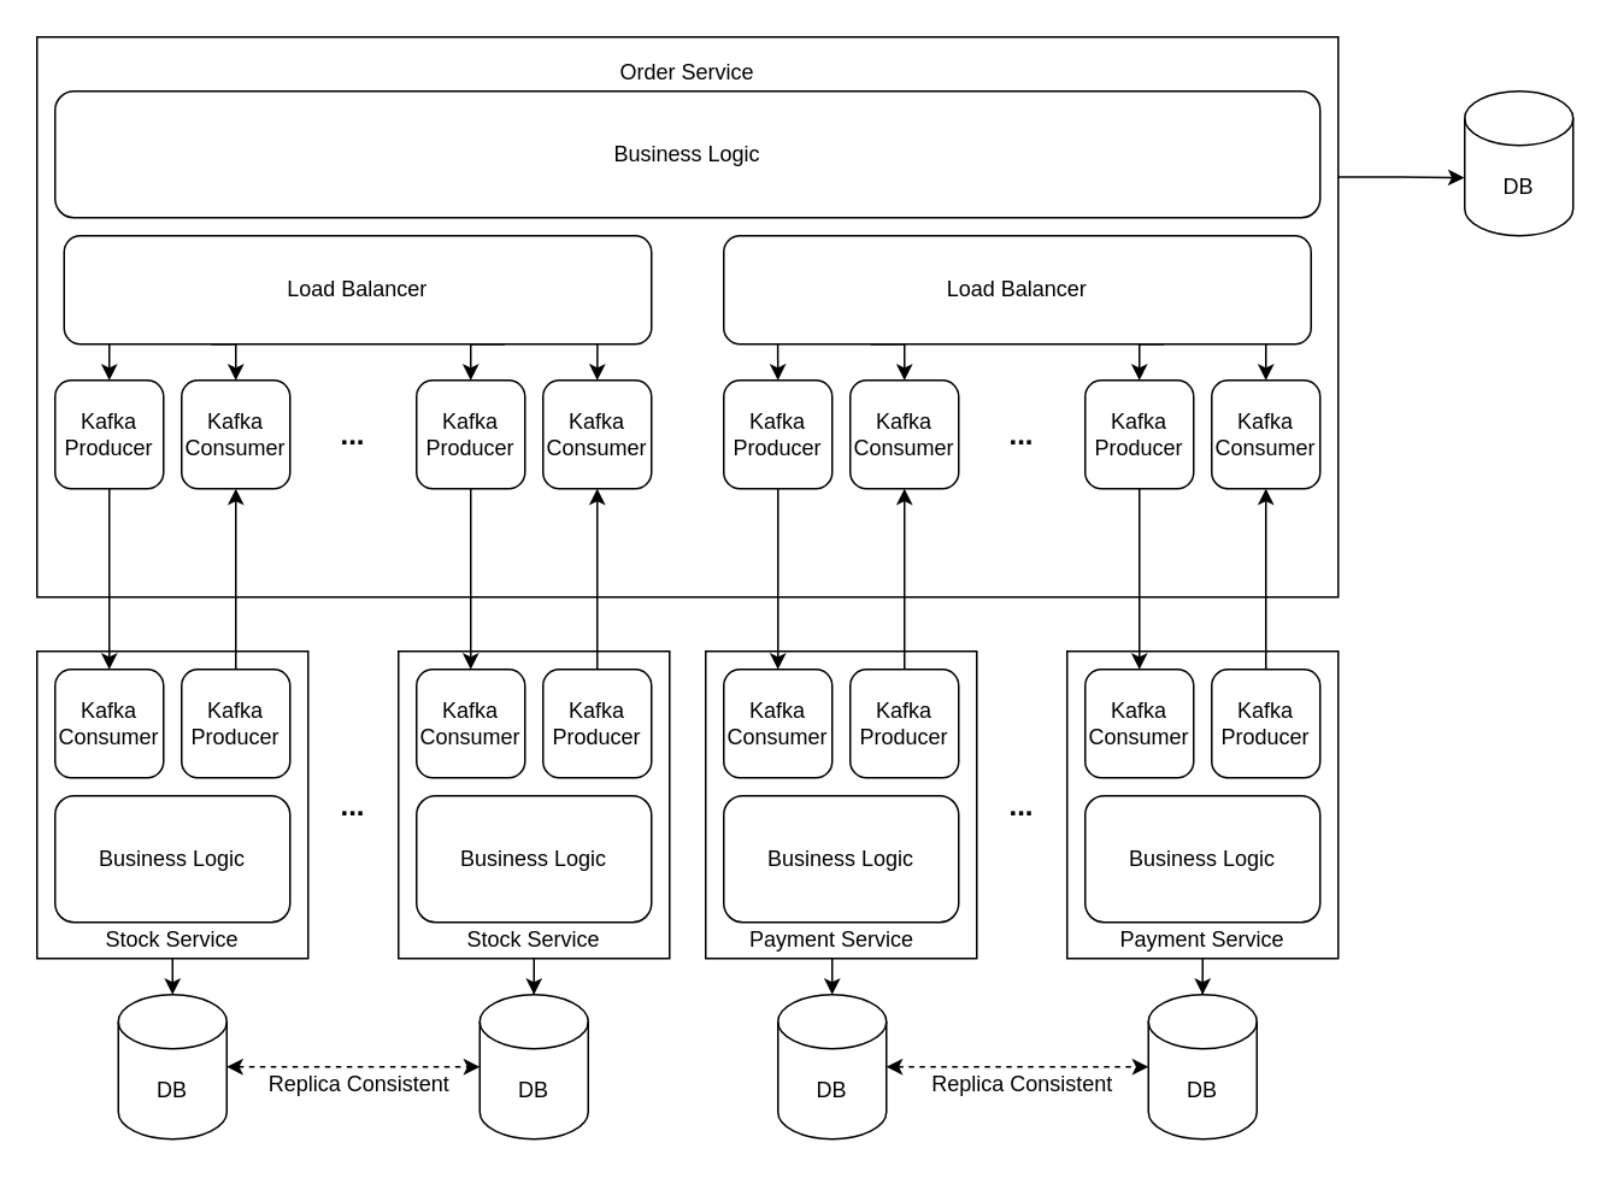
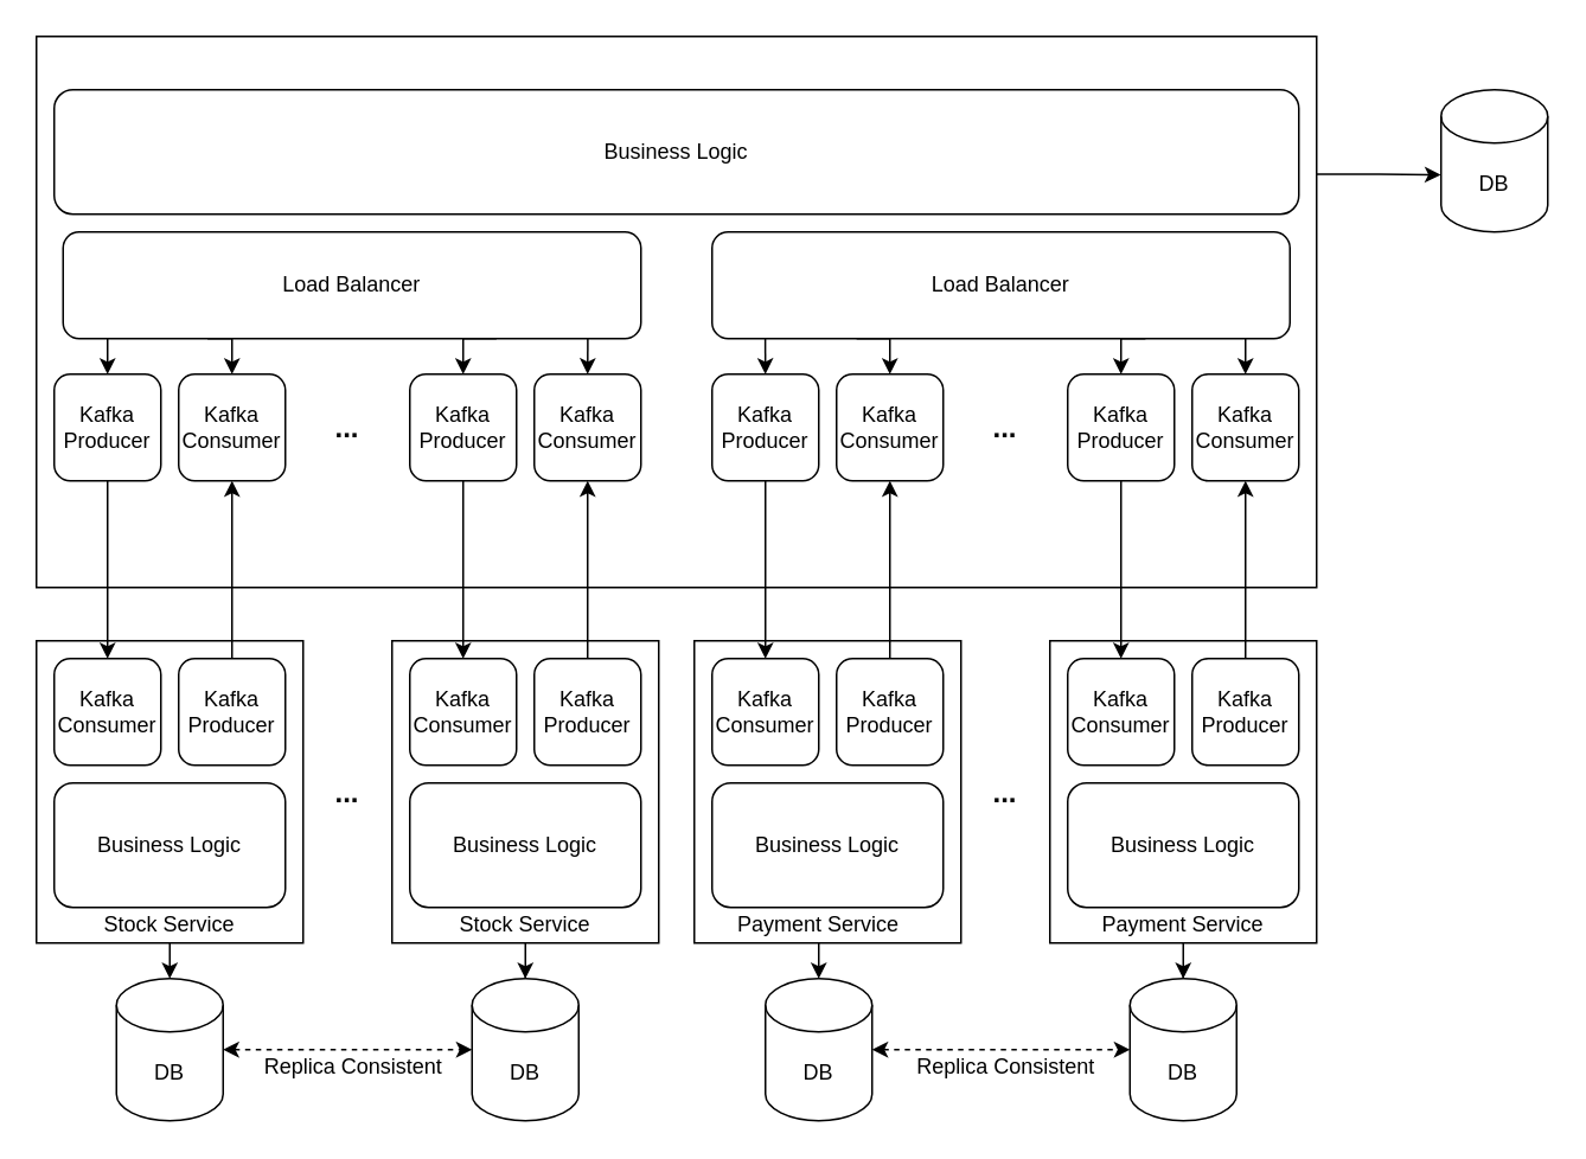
  <mxCell id="0" />
  <mxCell id="1" parent="0" />
  <mxCell id="2" style="edgeStyle=orthogonalEdgeStyle;rounded=0;orthogonalLoop=1;jettySize=auto;html=1;exitX=1;exitY=0.25;exitDx=0;exitDy=0;entryX=-0.003;entryY=0.598;entryDx=0;entryDy=0;entryPerimeter=0;fontSize=12;startArrow=none;startFill=0;" edge="1" parent="1" source="3" target="68"><mxGeometry relative="1" as="geometry" /></mxCell>
  <mxCell id="3" value="&lt;br&gt;" style="rounded=0;whiteSpace=wrap;html=1;align=center;" vertex="1" parent="1"><mxGeometry x="20" y="20" width="720" height="310" as="geometry" /></mxCell>
  <mxCell id="4" value="Business Logic" style="rounded=1;whiteSpace=wrap;html=1;" vertex="1" parent="1"><mxGeometry x="30" y="50" width="700" height="70" as="geometry" /></mxCell>
- <mxCell id="5" value="Order Service" style="text;html=1;strokeColor=none;fillColor=none;align=center;verticalAlign=middle;whiteSpace=wrap;rounded=0;" vertex="1" parent="1"><mxGeometry x="330" y="30" width="100" height="20" as="geometry" /></mxCell>
  <mxCell id="6" value="Kafka Producer" style="rounded=1;whiteSpace=wrap;html=1;" vertex="1" parent="1"><mxGeometry x="230" y="210" width="60" height="60" as="geometry" /></mxCell>
  <mxCell id="7" value="Kafka Consumer" style="rounded=1;whiteSpace=wrap;html=1;" vertex="1" parent="1"><mxGeometry x="470" y="210" width="60" height="60" as="geometry" /></mxCell>
  <mxCell id="8" value="Kafka Consumer" style="rounded=1;whiteSpace=wrap;html=1;" vertex="1" parent="1"><mxGeometry x="300" y="210" width="60" height="60" as="geometry" /></mxCell>
  <mxCell id="9" value="Kafka Producer" style="rounded=1;whiteSpace=wrap;html=1;" vertex="1" parent="1"><mxGeometry x="400" y="210" width="60" height="60" as="geometry" /></mxCell>
  <mxCell id="10" value="&lt;br&gt;" style="rounded=0;whiteSpace=wrap;html=1;align=center;" vertex="1" parent="1"><mxGeometry x="220" y="360" width="150" height="170" as="geometry" /></mxCell>
  <mxCell id="11" value="Business Logic" style="rounded=1;whiteSpace=wrap;html=1;" vertex="1" parent="1"><mxGeometry x="230" y="440" width="130" height="70" as="geometry" /></mxCell>
  <mxCell id="12" style="edgeStyle=orthogonalEdgeStyle;rounded=0;orthogonalLoop=1;jettySize=auto;html=1;exitX=0.5;exitY=1;exitDx=0;exitDy=0;fontSize=12;startArrow=none;startFill=0;" edge="1" parent="1" source="13" target="65"><mxGeometry relative="1" as="geometry" /></mxCell>
  <mxCell id="13" value="Stock Service" style="text;html=1;strokeColor=none;fillColor=none;align=center;verticalAlign=middle;whiteSpace=wrap;rounded=0;" vertex="1" parent="1"><mxGeometry x="245" y="510" width="100" height="20" as="geometry" /></mxCell>
  <mxCell id="14" style="edgeStyle=orthogonalEdgeStyle;rounded=0;orthogonalLoop=1;jettySize=auto;html=1;exitX=0.5;exitY=0;exitDx=0;exitDy=0;entryX=0.5;entryY=1;entryDx=0;entryDy=0;startArrow=none;startFill=0;" edge="1" parent="1" source="15" target="8"><mxGeometry relative="1" as="geometry" /></mxCell>
  <mxCell id="15" value="Kafka Producer" style="rounded=1;whiteSpace=wrap;html=1;" vertex="1" parent="1"><mxGeometry x="300" y="370" width="60" height="60" as="geometry" /></mxCell>
  <mxCell id="16" value="Kafka Consumer" style="rounded=1;whiteSpace=wrap;html=1;" vertex="1" parent="1"><mxGeometry x="230" y="370" width="60" height="60" as="geometry" /></mxCell>
  <mxCell id="17" value="&lt;br&gt;" style="rounded=0;whiteSpace=wrap;html=1;align=center;" vertex="1" parent="1"><mxGeometry x="390" y="360" width="150" height="170" as="geometry" /></mxCell>
  <mxCell id="18" value="Business Logic" style="rounded=1;whiteSpace=wrap;html=1;" vertex="1" parent="1"><mxGeometry x="400" y="440" width="130" height="70" as="geometry" /></mxCell>
  <mxCell id="19" style="edgeStyle=orthogonalEdgeStyle;rounded=0;orthogonalLoop=1;jettySize=auto;html=1;exitX=0.5;exitY=1;exitDx=0;exitDy=0;entryX=0.5;entryY=0;entryDx=0;entryDy=0;entryPerimeter=0;fontSize=12;startArrow=none;startFill=0;" edge="1" parent="1" source="20" target="64"><mxGeometry relative="1" as="geometry" /></mxCell>
  <mxCell id="20" value="Payment Service" style="text;html=1;strokeColor=none;fillColor=none;align=center;verticalAlign=middle;whiteSpace=wrap;rounded=0;" vertex="1" parent="1"><mxGeometry x="410" y="510" width="100" height="20" as="geometry" /></mxCell>
  <mxCell id="21" style="edgeStyle=orthogonalEdgeStyle;rounded=0;orthogonalLoop=1;jettySize=auto;html=1;exitX=0.5;exitY=0;exitDx=0;exitDy=0;entryX=0.5;entryY=1;entryDx=0;entryDy=0;startArrow=none;startFill=0;" edge="1" parent="1" source="22" target="7"><mxGeometry relative="1" as="geometry" /></mxCell>
  <mxCell id="22" value="Kafka Producer" style="rounded=1;whiteSpace=wrap;html=1;" vertex="1" parent="1"><mxGeometry x="470" y="370" width="60" height="60" as="geometry" /></mxCell>
  <mxCell id="23" value="Kafka Consumer" style="rounded=1;whiteSpace=wrap;html=1;" vertex="1" parent="1"><mxGeometry x="400" y="370" width="60" height="60" as="geometry" /></mxCell>
  <mxCell id="24" style="edgeStyle=orthogonalEdgeStyle;rounded=0;orthogonalLoop=1;jettySize=auto;html=1;exitX=0.5;exitY=1;exitDx=0;exitDy=0;entryX=0.5;entryY=0;entryDx=0;entryDy=0;startArrow=none;startFill=0;" edge="1" parent="1" source="6" target="16"><mxGeometry relative="1" as="geometry" /></mxCell>
  <mxCell id="25" style="edgeStyle=orthogonalEdgeStyle;rounded=0;orthogonalLoop=1;jettySize=auto;html=1;exitX=0.5;exitY=1;exitDx=0;exitDy=0;entryX=0.5;entryY=0;entryDx=0;entryDy=0;startArrow=none;startFill=0;" edge="1" parent="1" source="9" target="23"><mxGeometry relative="1" as="geometry" /></mxCell>
  <mxCell id="26" value="&lt;br&gt;" style="rounded=0;whiteSpace=wrap;html=1;align=center;" vertex="1" parent="1"><mxGeometry x="590" y="360" width="150" height="170" as="geometry" /></mxCell>
  <mxCell id="27" value="Business Logic" style="rounded=1;whiteSpace=wrap;html=1;" vertex="1" parent="1"><mxGeometry x="600" y="440" width="130" height="70" as="geometry" /></mxCell>
  <mxCell id="28" style="edgeStyle=orthogonalEdgeStyle;rounded=0;orthogonalLoop=1;jettySize=auto;html=1;exitX=0.5;exitY=1;exitDx=0;exitDy=0;fontSize=12;startArrow=none;startFill=0;" edge="1" parent="1" source="29" target="62"><mxGeometry relative="1" as="geometry" /></mxCell>
  <mxCell id="29" value="Payment Service" style="text;html=1;strokeColor=none;fillColor=none;align=center;verticalAlign=middle;whiteSpace=wrap;rounded=0;" vertex="1" parent="1"><mxGeometry x="615" y="510" width="100" height="20" as="geometry" /></mxCell>
  <mxCell id="30" style="edgeStyle=orthogonalEdgeStyle;rounded=0;orthogonalLoop=1;jettySize=auto;html=1;exitX=0.5;exitY=0;exitDx=0;exitDy=0;entryX=0.5;entryY=1;entryDx=0;entryDy=0;startArrow=none;startFill=0;" edge="1" parent="1" source="31" target="45"><mxGeometry relative="1" as="geometry" /></mxCell>
  <mxCell id="31" value="Kafka Producer" style="rounded=1;whiteSpace=wrap;html=1;" vertex="1" parent="1"><mxGeometry x="670" y="370" width="60" height="60" as="geometry" /></mxCell>
  <mxCell id="32" value="Kafka Consumer" style="rounded=1;whiteSpace=wrap;html=1;" vertex="1" parent="1"><mxGeometry x="600" y="370" width="60" height="60" as="geometry" /></mxCell>
  <mxCell id="33" value="&lt;br&gt;" style="rounded=0;whiteSpace=wrap;html=1;align=center;" vertex="1" parent="1"><mxGeometry x="20" y="360" width="150" height="170" as="geometry" /></mxCell>
  <mxCell id="34" value="Business Logic" style="rounded=1;whiteSpace=wrap;html=1;" vertex="1" parent="1"><mxGeometry x="30" y="440" width="130" height="70" as="geometry" /></mxCell>
  <mxCell id="35" style="edgeStyle=orthogonalEdgeStyle;rounded=0;orthogonalLoop=1;jettySize=auto;html=1;exitX=0.5;exitY=1;exitDx=0;exitDy=0;entryX=0.5;entryY=0;entryDx=0;entryDy=0;entryPerimeter=0;fontSize=12;startArrow=none;startFill=0;" edge="1" parent="1" source="36" target="61"><mxGeometry relative="1" as="geometry" /></mxCell>
  <mxCell id="36" value="Stock Service" style="text;html=1;strokeColor=none;fillColor=none;align=center;verticalAlign=middle;whiteSpace=wrap;rounded=0;" vertex="1" parent="1"><mxGeometry x="45" y="510" width="100" height="20" as="geometry" /></mxCell>
  <mxCell id="37" style="edgeStyle=orthogonalEdgeStyle;rounded=0;orthogonalLoop=1;jettySize=auto;html=1;exitX=0.5;exitY=0;exitDx=0;exitDy=0;entryX=0.5;entryY=1;entryDx=0;entryDy=0;startArrow=none;startFill=0;" edge="1" parent="1" source="38" target="42"><mxGeometry relative="1" as="geometry" /></mxCell>
  <mxCell id="38" value="Kafka Producer" style="rounded=1;whiteSpace=wrap;html=1;" vertex="1" parent="1"><mxGeometry x="100" y="370" width="60" height="60" as="geometry" /></mxCell>
  <mxCell id="39" value="Kafka Consumer" style="rounded=1;whiteSpace=wrap;html=1;" vertex="1" parent="1"><mxGeometry x="30" y="370" width="60" height="60" as="geometry" /></mxCell>
  <mxCell id="40" style="edgeStyle=orthogonalEdgeStyle;rounded=0;orthogonalLoop=1;jettySize=auto;html=1;exitX=0.5;exitY=1;exitDx=0;exitDy=0;entryX=0.5;entryY=0;entryDx=0;entryDy=0;startArrow=none;startFill=0;" edge="1" parent="1" source="41" target="39"><mxGeometry relative="1" as="geometry" /></mxCell>
  <mxCell id="41" value="Kafka Producer" style="rounded=1;whiteSpace=wrap;html=1;" vertex="1" parent="1"><mxGeometry x="30" y="210" width="60" height="60" as="geometry" /></mxCell>
  <mxCell id="42" value="Kafka Consumer" style="rounded=1;whiteSpace=wrap;html=1;" vertex="1" parent="1"><mxGeometry x="100" y="210" width="60" height="60" as="geometry" /></mxCell>
  <mxCell id="43" style="edgeStyle=orthogonalEdgeStyle;rounded=0;orthogonalLoop=1;jettySize=auto;html=1;exitX=0.5;exitY=1;exitDx=0;exitDy=0;entryX=0.5;entryY=0;entryDx=0;entryDy=0;startArrow=none;startFill=0;" edge="1" parent="1" source="44" target="32"><mxGeometry relative="1" as="geometry" /></mxCell>
  <mxCell id="44" value="Kafka Producer" style="rounded=1;whiteSpace=wrap;html=1;" vertex="1" parent="1"><mxGeometry x="600" y="210" width="60" height="60" as="geometry" /></mxCell>
  <mxCell id="45" value="Kafka Consumer" style="rounded=1;whiteSpace=wrap;html=1;" vertex="1" parent="1"><mxGeometry x="670" y="210" width="60" height="60" as="geometry" /></mxCell>
  <mxCell id="46" value="..." style="text;html=1;strokeColor=none;fillColor=none;align=center;verticalAlign=middle;whiteSpace=wrap;rounded=0;fontSize=16;fontStyle=1" vertex="1" parent="1"><mxGeometry x="160" y="225" width="70" height="30" as="geometry" /></mxCell>
  <mxCell id="47" value="..." style="text;html=1;strokeColor=none;fillColor=none;align=center;verticalAlign=middle;whiteSpace=wrap;rounded=0;fontSize=16;fontStyle=1" vertex="1" parent="1"><mxGeometry x="160" y="430" width="70" height="30" as="geometry" /></mxCell>
  <mxCell id="48" value="..." style="text;html=1;strokeColor=none;fillColor=none;align=center;verticalAlign=middle;whiteSpace=wrap;rounded=0;fontSize=16;fontStyle=1" vertex="1" parent="1"><mxGeometry x="530" y="430" width="70" height="30" as="geometry" /></mxCell>
  <mxCell id="49" value="..." style="text;html=1;strokeColor=none;fillColor=none;align=center;verticalAlign=middle;whiteSpace=wrap;rounded=0;fontSize=16;fontStyle=1" vertex="1" parent="1"><mxGeometry x="530" y="225" width="70" height="30" as="geometry" /></mxCell>
  <mxCell id="50" style="edgeStyle=orthogonalEdgeStyle;rounded=0;orthogonalLoop=1;jettySize=auto;html=1;exitX=0.908;exitY=1;exitDx=0;exitDy=0;entryX=0.5;entryY=0;entryDx=0;entryDy=0;fontSize=12;startArrow=none;startFill=0;exitPerimeter=0;" edge="1" parent="1" source="54" target="8"><mxGeometry relative="1" as="geometry" /></mxCell>
  <mxCell id="51" style="edgeStyle=orthogonalEdgeStyle;rounded=0;orthogonalLoop=1;jettySize=auto;html=1;exitX=0.75;exitY=1;exitDx=0;exitDy=0;entryX=0.5;entryY=0;entryDx=0;entryDy=0;fontSize=12;startArrow=none;startFill=0;" edge="1" parent="1" source="54" target="6"><mxGeometry relative="1" as="geometry" /></mxCell>
  <mxCell id="52" style="edgeStyle=orthogonalEdgeStyle;rounded=0;orthogonalLoop=1;jettySize=auto;html=1;exitX=0.25;exitY=1;exitDx=0;exitDy=0;entryX=0.5;entryY=0;entryDx=0;entryDy=0;fontSize=12;startArrow=none;startFill=0;" edge="1" parent="1" source="54" target="42"><mxGeometry relative="1" as="geometry" /></mxCell>
  <mxCell id="53" style="edgeStyle=orthogonalEdgeStyle;rounded=0;orthogonalLoop=1;jettySize=auto;html=1;exitX=0.09;exitY=0.982;exitDx=0;exitDy=0;entryX=0.5;entryY=0;entryDx=0;entryDy=0;fontSize=12;startArrow=none;startFill=0;exitPerimeter=0;" edge="1" parent="1" source="54" target="41"><mxGeometry relative="1" as="geometry" /></mxCell>
  <mxCell id="54" value="Load Balancer" style="rounded=1;whiteSpace=wrap;html=1;fontSize=12;" vertex="1" parent="1"><mxGeometry x="35" y="130" width="325" height="60" as="geometry" /></mxCell>
  <mxCell id="55" style="edgeStyle=orthogonalEdgeStyle;rounded=0;orthogonalLoop=1;jettySize=auto;html=1;exitX=0.092;exitY=0.996;exitDx=0;exitDy=0;entryX=0.5;entryY=0;entryDx=0;entryDy=0;fontSize=12;startArrow=none;startFill=0;exitPerimeter=0;" edge="1" parent="1" source="59" target="9"><mxGeometry relative="1" as="geometry" /></mxCell>
  <mxCell id="56" style="edgeStyle=orthogonalEdgeStyle;rounded=0;orthogonalLoop=1;jettySize=auto;html=1;exitX=0.25;exitY=1;exitDx=0;exitDy=0;entryX=0.5;entryY=0;entryDx=0;entryDy=0;fontSize=12;startArrow=none;startFill=0;" edge="1" parent="1" source="59" target="7"><mxGeometry relative="1" as="geometry" /></mxCell>
  <mxCell id="57" style="edgeStyle=orthogonalEdgeStyle;rounded=0;orthogonalLoop=1;jettySize=auto;html=1;exitX=0.75;exitY=1;exitDx=0;exitDy=0;entryX=0.5;entryY=0;entryDx=0;entryDy=0;fontSize=12;startArrow=none;startFill=0;" edge="1" parent="1" source="59" target="44"><mxGeometry relative="1" as="geometry" /></mxCell>
  <mxCell id="58" style="edgeStyle=orthogonalEdgeStyle;rounded=0;orthogonalLoop=1;jettySize=auto;html=1;exitX=0.917;exitY=0.993;exitDx=0;exitDy=0;entryX=0.5;entryY=0;entryDx=0;entryDy=0;fontSize=12;startArrow=none;startFill=0;exitPerimeter=0;" edge="1" parent="1" source="59" target="45"><mxGeometry relative="1" as="geometry" /></mxCell>
  <mxCell id="59" value="Load Balancer" style="rounded=1;whiteSpace=wrap;html=1;fontSize=12;" vertex="1" parent="1"><mxGeometry x="400" y="130" width="325" height="60" as="geometry" /></mxCell>
  <mxCell id="60" style="edgeStyle=orthogonalEdgeStyle;rounded=0;orthogonalLoop=1;jettySize=auto;html=1;exitX=1;exitY=0.5;exitDx=0;exitDy=0;exitPerimeter=0;entryX=0;entryY=0.5;entryDx=0;entryDy=0;entryPerimeter=0;fontSize=12;startArrow=classic;startFill=1;dashed=1;" edge="1" parent="1" source="61" target="65"><mxGeometry relative="1" as="geometry" /></mxCell>
  <mxCell id="61" value="DB" style="shape=cylinder3;whiteSpace=wrap;html=1;boundedLbl=1;backgroundOutline=1;size=15;fontSize=12;" vertex="1" parent="1"><mxGeometry x="65" y="550" width="60" height="80" as="geometry" /></mxCell>
  <mxCell id="62" value="DB" style="shape=cylinder3;whiteSpace=wrap;html=1;boundedLbl=1;backgroundOutline=1;size=15;fontSize=12;" vertex="1" parent="1"><mxGeometry x="635" y="550" width="60" height="80" as="geometry" /></mxCell>
  <mxCell id="63" style="edgeStyle=orthogonalEdgeStyle;rounded=0;orthogonalLoop=1;jettySize=auto;html=1;exitX=1;exitY=0.5;exitDx=0;exitDy=0;exitPerimeter=0;entryX=0;entryY=0.5;entryDx=0;entryDy=0;entryPerimeter=0;dashed=1;fontSize=12;startArrow=classic;startFill=1;" edge="1" parent="1" source="64" target="62"><mxGeometry relative="1" as="geometry" /></mxCell>
  <mxCell id="64" value="DB" style="shape=cylinder3;whiteSpace=wrap;html=1;boundedLbl=1;backgroundOutline=1;size=15;fontSize=12;" vertex="1" parent="1"><mxGeometry x="430" y="550" width="60" height="80" as="geometry" /></mxCell>
  <mxCell id="65" value="DB" style="shape=cylinder3;whiteSpace=wrap;html=1;boundedLbl=1;backgroundOutline=1;size=15;fontSize=12;" vertex="1" parent="1"><mxGeometry x="265" y="550" width="60" height="80" as="geometry" /></mxCell>
  <mxCell id="66" value="Replica Consistent" style="text;html=1;align=center;verticalAlign=middle;resizable=0;points=[];autosize=1;strokeColor=none;fillColor=none;fontSize=12;" vertex="1" parent="1"><mxGeometry x="137.5" y="590" width="120" height="20" as="geometry" /></mxCell>
  <mxCell id="67" value="Replica Consistent" style="text;html=1;align=center;verticalAlign=middle;resizable=0;points=[];autosize=1;strokeColor=none;fillColor=none;fontSize=12;" vertex="1" parent="1"><mxGeometry x="505" y="590" width="120" height="20" as="geometry" /></mxCell>
  <mxCell id="68" value="DB" style="shape=cylinder3;whiteSpace=wrap;html=1;boundedLbl=1;backgroundOutline=1;size=15;fontSize=12;" vertex="1" parent="1"><mxGeometry x="810" y="50" width="60" height="80" as="geometry" /></mxCell>
